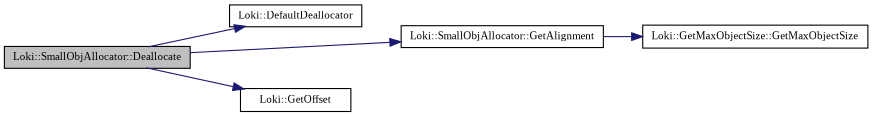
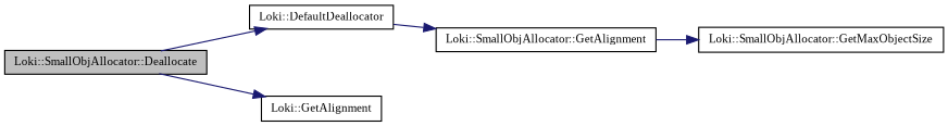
  digraph {
    fontname="Liberation Serif"
    rankdir=LR
    node [color=black fontname="Liberation Serif" fontsize=10 shape=record]
    edge [color=midnightblue fontname="Liberation Serif" fontsize=10 labelfontname="FreeSans.ttf" labelfontsize=10 style=solid]
    n1 [fillcolor=grey75 fontcolor=black height=0.2 label="Loki::SmallObjAllocator::Deallocate" style=filled width=0.4]
    n2 [height=0.2 label="Loki::DefaultDeallocator" width=0.4]
    n3 [height=0.2 label="Loki::SmallObjAllocator::GetAlignment" width=0.4]
-   n4 [height=0.2 label="Loki::GetOffset" width=0.4]
-   n5 [height=0.2 label="Loki::GetMaxObjectSize::GetMaxObjectSize" width=0.4]
+   n4 [height=0.2 label="Loki::GetAlignment" width=0.4]
+   n5 [height=0.2 label="Loki::SmallObjAllocator::GetMaxObjectSize" width=0.4]
    n1 -> n2
-   n1 -> n3
+   n2 -> n3
    n1 -> n4
    n3 -> n5
  }
